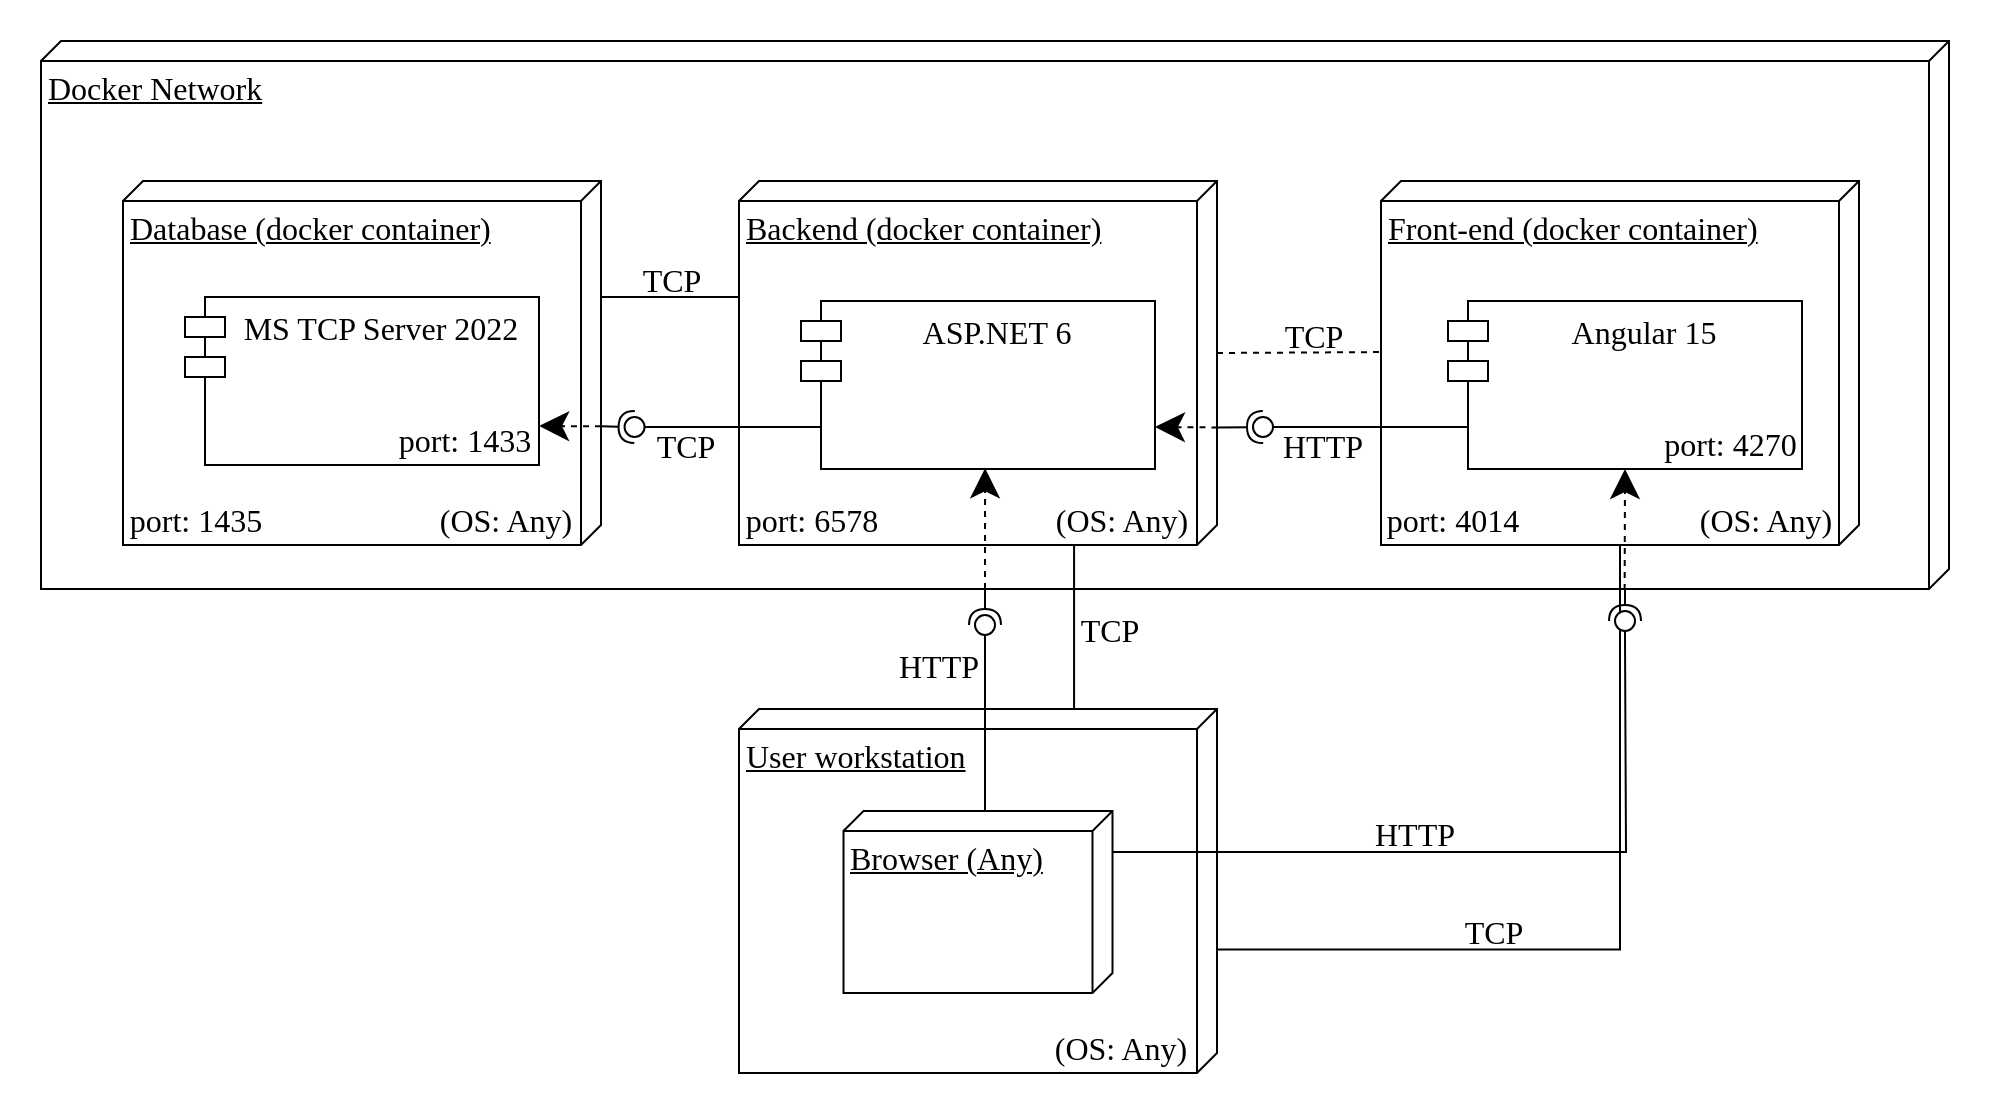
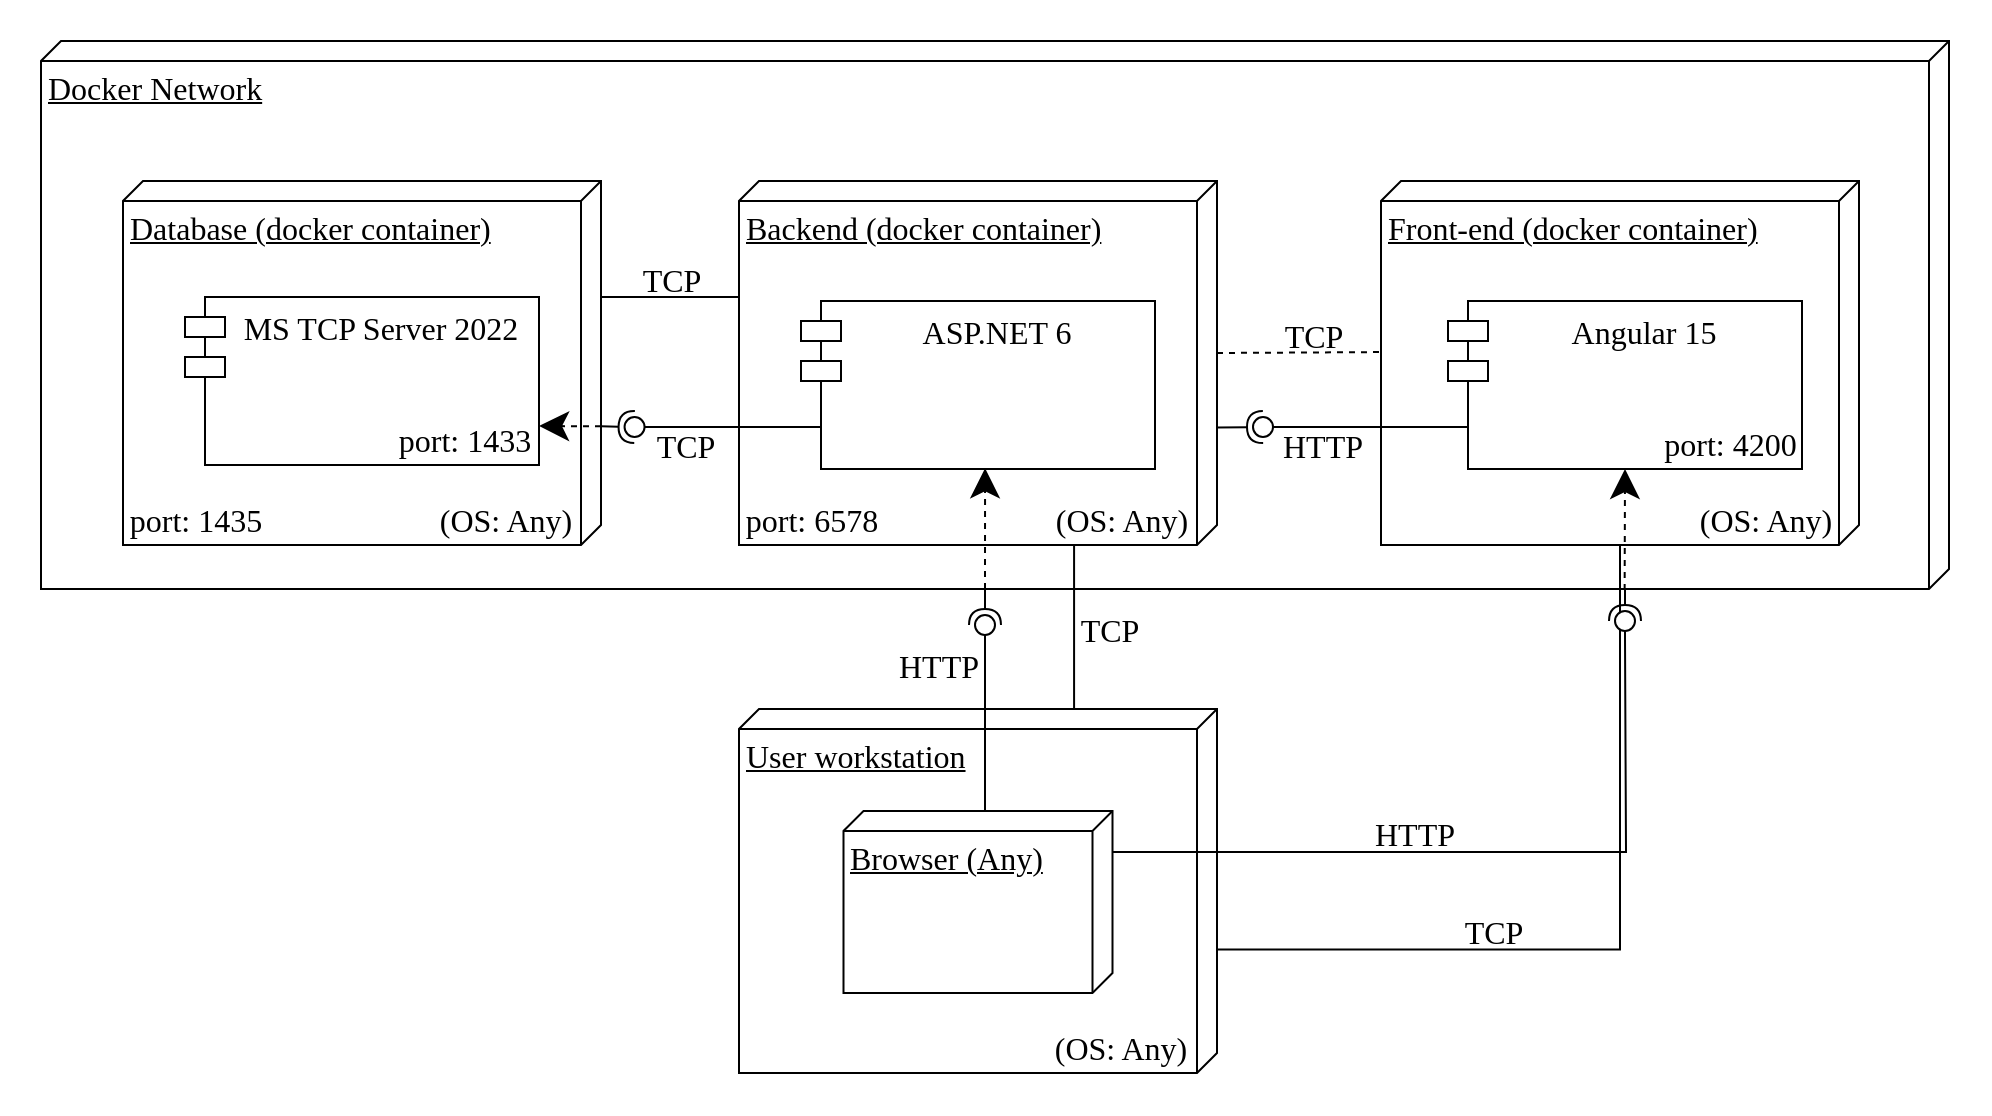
  <mxCell id="0" />
  <mxCell id="1" parent="0" />
  <mxCell id="2" value="&lt;font style=&quot;font-size: 16px;&quot;&gt;Docker Network&lt;/font&gt;" style="verticalAlign=top;align=left;spacingTop=8;spacingLeft=2;spacingRight=12;shape=cube;size=10;direction=south;fontStyle=4;html=1;fontFamily=Times New Roman;fontSize=14;" parent="1" vertex="1"><mxGeometry x="20" y="20" width="954" height="274" as="geometry" /></mxCell>
  <mxCell id="3" value="&lt;font style=&quot;font-size: 16px;&quot;&gt;Database (docker container)&lt;/font&gt;" style="verticalAlign=top;align=left;spacingTop=8;spacingLeft=2;spacingRight=12;shape=cube;size=10;direction=south;fontStyle=4;html=1;fontFamily=Times New Roman;fontSize=14;" parent="1" vertex="1"><mxGeometry x="61" y="90" width="239" height="182" as="geometry" /></mxCell>
  <mxCell id="4" value="MS TCP Server 2022" style="shape=module;align=left;spacingLeft=20;align=center;verticalAlign=top;fontFamily=Times New Roman;fontSize=16;" parent="1" vertex="1"><mxGeometry x="92" y="148" width="177" height="84" as="geometry" /></mxCell>
  <mxCell id="5" value="Backend (docker container)" style="verticalAlign=top;align=left;spacingTop=8;spacingLeft=2;spacingRight=12;shape=cube;size=10;direction=south;fontStyle=4;html=1;fontFamily=Times New Roman;fontSize=16;" parent="1" vertex="1"><mxGeometry x="369" y="90" width="239" height="182" as="geometry" /></mxCell>
  <mxCell id="6" value="ASP.NET 6" style="shape=module;align=left;spacingLeft=20;align=center;verticalAlign=top;fontFamily=Times New Roman;fontSize=16;" parent="1" vertex="1"><mxGeometry x="400" y="150" width="177" height="84" as="geometry" /></mxCell>
  <mxCell id="7" value="Front-end (docker container)" style="verticalAlign=top;align=left;spacingTop=8;spacingLeft=2;spacingRight=12;shape=cube;size=10;direction=south;fontStyle=4;html=1;fontFamily=Times New Roman;fontSize=16;" parent="1" vertex="1"><mxGeometry x="690" y="90" width="239" height="182" as="geometry" /></mxCell>
  <mxCell id="8" value="Angular 15" style="shape=module;align=left;spacingLeft=20;align=center;verticalAlign=top;fontFamily=Times New Roman;fontSize=16;" parent="1" vertex="1"><mxGeometry x="723.5" y="150" width="177" height="84" as="geometry" /></mxCell>
  <mxCell id="9" value="User workstation" style="verticalAlign=top;align=left;spacingTop=8;spacingLeft=2;spacingRight=12;shape=cube;size=10;direction=south;fontStyle=4;html=1;fontFamily=Times New Roman;fontSize=16;" parent="1" vertex="1"><mxGeometry x="369" y="354" width="239" height="182" as="geometry" /></mxCell>
  <mxCell id="10" value="port: 1435" style="text;align=center;fontStyle=0;verticalAlign=middle;spacingLeft=3;spacingRight=3;strokeColor=none;rotatable=0;points=[[0,0.5],[1,0.5]];portConstraint=eastwest;fontFamily=Times New Roman;fontSize=16;" parent="1" vertex="1"><mxGeometry x="60" y="246" width="76" height="26" as="geometry" /></mxCell>
  <mxCell id="11" value="port: 6578" style="text;align=center;fontStyle=0;verticalAlign=middle;spacingLeft=3;spacingRight=3;strokeColor=none;rotatable=0;points=[[0,0.5],[1,0.5]];portConstraint=eastwest;fontFamily=Times New Roman;fontSize=16;" parent="1" vertex="1"><mxGeometry x="369" y="246" width="74" height="26" as="geometry" /></mxCell>
- <mxCell id="12" value="port: 4014" style="text;align=center;fontStyle=0;verticalAlign=middle;spacingLeft=3;spacingRight=3;strokeColor=none;rotatable=0;points=[[0,0.5],[1,0.5]];portConstraint=eastwest;fontFamily=Times New Roman;fontSize=16;" parent="1" vertex="1"><mxGeometry x="690" y="246" width="73" height="26" as="geometry" /></mxCell>
  <mxCell id="13" value="port: 1433" style="text;align=center;fontStyle=0;verticalAlign=middle;spacingLeft=3;spacingRight=3;strokeColor=none;rotatable=0;points=[[0,0.5],[1,0.5]];portConstraint=eastwest;fontFamily=Times New Roman;fontSize=16;" parent="1" vertex="1"><mxGeometry x="196" y="206" width="73" height="26" as="geometry" /></mxCell>
- <mxCell id="14" value="port: 4270" style="text;align=center;fontStyle=0;verticalAlign=middle;spacingLeft=3;spacingRight=3;strokeColor=none;rotatable=0;points=[[0,0.5],[1,0.5]];portConstraint=eastwest;fontFamily=Times New Roman;fontSize=16;" parent="1" vertex="1"><mxGeometry x="830" y="208" width="70.5" height="26" as="geometry" /></mxCell>
+ <mxCell id="14" value="port: 4200" style="text;align=center;fontStyle=0;verticalAlign=middle;spacingLeft=3;spacingRight=3;strokeColor=none;rotatable=0;points=[[0,0.5],[1,0.5]];portConstraint=eastwest;fontFamily=Times New Roman;fontSize=16;" parent="1" vertex="1"><mxGeometry x="830" y="208" width="70.5" height="26" as="geometry" /></mxCell>
  <mxCell id="15" value="" style="endArrow=none;html=1;rounded=0;edgeStyle=orthogonalEdgeStyle;exitX=0.661;exitY=0.001;exitDx=0;exitDy=0;exitPerimeter=0;" parent="1" source="9" target="7" edge="1"><mxGeometry relative="1" as="geometry"><mxPoint x="601" y="425" as="sourcePoint" /><mxPoint x="780" y="390" as="targetPoint" /></mxGeometry></mxCell>
  <mxCell id="16" value="TCP" style="text;html=1;strokeColor=none;fillColor=none;align=center;verticalAlign=middle;whiteSpace=wrap;rounded=0;fontFamily=Times New Roman;fontSize=16;" parent="1" vertex="1"><mxGeometry x="728" y="455" width="38" height="21" as="geometry" /></mxCell>
  <mxCell id="17" value="" style="endArrow=none;html=1;rounded=0;exitX=-0.002;exitY=0.299;exitDx=0;exitDy=0;exitPerimeter=0;entryX=1;entryY=0.299;entryDx=0;entryDy=0;entryPerimeter=0;" parent="1" source="9" target="5" edge="1"><mxGeometry width="50" height="50" relative="1" as="geometry"><mxPoint x="480" y="280" as="sourcePoint" /><mxPoint x="530" y="230" as="targetPoint" /></mxGeometry></mxCell>
  <mxCell id="18" value="" style="endArrow=none;html=1;rounded=0;exitX=0;exitY=0;exitDx=86;exitDy=0;exitPerimeter=0;entryX=0.47;entryY=1;entryDx=0;entryDy=0;entryPerimeter=0;dashed=1;" parent="1" source="5" target="7" edge="1"><mxGeometry width="50" height="50" relative="1" as="geometry"><mxPoint x="580" y="170" as="sourcePoint" /><mxPoint x="690" y="141" as="targetPoint" /></mxGeometry></mxCell>
  <mxCell id="19" value="" style="endArrow=none;html=1;rounded=0;entryX=0.319;entryY=0;entryDx=0;entryDy=0;entryPerimeter=0;exitX=0.319;exitY=1.002;exitDx=0;exitDy=0;exitPerimeter=0;" parent="1" source="5" target="3" edge="1"><mxGeometry width="50" height="50" relative="1" as="geometry"><mxPoint x="360" y="210" as="sourcePoint" /><mxPoint x="660" y="120" as="targetPoint" /></mxGeometry></mxCell>
  <mxCell id="20" value="Browser (Any)" style="verticalAlign=top;align=left;spacingTop=8;spacingLeft=2;spacingRight=12;shape=cube;size=10;direction=south;fontStyle=4;html=1;whiteSpace=wrap;fontFamily=Times New Roman;fontSize=16;" parent="1" vertex="1"><mxGeometry x="421.25" y="405" width="134.5" height="91" as="geometry" /></mxCell>
  <mxCell id="21" value="(OS: Any)" style="text;align=center;fontStyle=0;verticalAlign=middle;spacingLeft=3;spacingRight=3;strokeColor=none;rotatable=0;points=[[0,0.5],[1,0.5]];portConstraint=eastwest;fontFamily=Times New Roman;fontSize=16;" parent="1" vertex="1"><mxGeometry x="526" y="246" width="70" height="26" as="geometry" /></mxCell>
  <mxCell id="22" value="(OS: Any)" style="text;align=center;fontStyle=0;verticalAlign=middle;spacingLeft=3;spacingRight=3;strokeColor=none;rotatable=0;points=[[0,0.5],[1,0.5]];portConstraint=eastwest;fontFamily=Times New Roman;fontSize=16;" parent="1" vertex="1"><mxGeometry x="848" y="246" width="70" height="26" as="geometry" /></mxCell>
  <mxCell id="23" value="(OS: Any)" style="text;align=center;fontStyle=0;verticalAlign=middle;spacingLeft=3;spacingRight=3;strokeColor=none;rotatable=0;points=[[0,0.5],[1,0.5]];portConstraint=eastwest;fontFamily=Times New Roman;fontSize=16;" parent="1" vertex="1"><mxGeometry x="215" y="246" width="76" height="26" as="geometry" /></mxCell>
  <mxCell id="24" value="(OS: Any)" style="text;align=center;fontStyle=0;verticalAlign=middle;spacingLeft=3;spacingRight=3;strokeColor=none;rotatable=0;points=[[0,0.5],[1,0.5]];portConstraint=eastwest;fontFamily=Times New Roman;fontSize=16;" parent="1" vertex="1"><mxGeometry x="525" y="510" width="71" height="26" as="geometry" /></mxCell>
  <mxCell id="25" value="" style="endArrow=classic;dashed=1;endFill=1;endSize=12;html=1;rounded=0;entryX=0.5;entryY=1;entryDx=0;entryDy=0;exitX=1.002;exitY=0.17;exitDx=0;exitDy=0;exitPerimeter=0;" parent="1" source="2" target="8" edge="1"><mxGeometry width="160" relative="1" as="geometry"><mxPoint x="812" y="280" as="sourcePoint" /><mxPoint x="790" y="220" as="targetPoint" /></mxGeometry></mxCell>
  <mxCell id="26" value="" style="rounded=0;orthogonalLoop=1;jettySize=auto;html=1;endArrow=none;endFill=0;sketch=0;sourcePerimeterSpacing=0;targetPerimeterSpacing=0;exitX=0.225;exitY=0;exitDx=0;exitDy=0;exitPerimeter=0;edgeStyle=orthogonalEdgeStyle;" parent="1" source="20" edge="1"><mxGeometry relative="1" as="geometry"><mxPoint x="552" y="388" as="sourcePoint" /><mxPoint x="812" y="318" as="targetPoint" /></mxGeometry></mxCell>
  <mxCell id="27" value="" style="rounded=0;orthogonalLoop=1;jettySize=auto;html=1;endArrow=none;endFill=0;sketch=0;sourcePerimeterSpacing=0;targetPerimeterSpacing=0;" parent="1" target="29" edge="1"><mxGeometry relative="1" as="geometry"><mxPoint x="812" y="319" as="sourcePoint" /></mxGeometry></mxCell>
  <mxCell id="28" value="" style="rounded=0;orthogonalLoop=1;jettySize=auto;html=1;endArrow=halfCircle;endFill=0;entryX=0.5;entryY=0.5;endSize=6;strokeWidth=1;sketch=0;entryDx=0;entryDy=0;" parent="1" target="29" edge="1"><mxGeometry relative="1" as="geometry"><mxPoint x="812" y="294" as="sourcePoint" /></mxGeometry></mxCell>
  <mxCell id="29" value="" style="ellipse;whiteSpace=wrap;html=1;align=center;aspect=fixed;resizable=0;points=[];outlineConnect=0;sketch=0;flipV=1;" parent="1" vertex="1"><mxGeometry x="807" y="305" width="10" height="10" as="geometry" /></mxCell>
  <mxCell id="30" value="HTTP" style="text;html=1;strokeColor=none;fillColor=none;align=center;verticalAlign=middle;whiteSpace=wrap;rounded=0;fontFamily=Times New Roman;fontSize=16;" parent="1" vertex="1"><mxGeometry x="687" y="407" width="41" height="19" as="geometry" /></mxCell>
  <mxCell id="31" value="TCP" style="text;html=1;strokeColor=none;fillColor=none;align=center;verticalAlign=middle;whiteSpace=wrap;rounded=0;fontFamily=Times New Roman;fontSize=16;" parent="1" vertex="1"><mxGeometry x="534" y="303" width="42" height="24" as="geometry" /></mxCell>
  <mxCell id="32" value="" style="rounded=0;orthogonalLoop=1;jettySize=auto;html=1;endArrow=halfCircle;endFill=0;entryX=0.5;entryY=0.5;endSize=6;strokeWidth=1;sketch=0;entryDx=0;entryDy=0;exitX=0;exitY=0;exitDx=274;exitDy=482;exitPerimeter=0;" parent="1" source="2" target="33" edge="1"><mxGeometry relative="1" as="geometry"><mxPoint x="490" y="280" as="sourcePoint" /></mxGeometry></mxCell>
  <mxCell id="33" value="" style="ellipse;whiteSpace=wrap;html=1;align=center;aspect=fixed;resizable=0;points=[];outlineConnect=0;sketch=0;flipV=1;" parent="1" vertex="1"><mxGeometry x="487" y="307" width="10" height="10" as="geometry" /></mxCell>
  <mxCell id="34" value="" style="endArrow=none;html=1;rounded=0;exitX=0;exitY=0.474;exitDx=0;exitDy=0;exitPerimeter=0;" parent="1" source="20" target="33" edge="1"><mxGeometry width="50" height="50" relative="1" as="geometry"><mxPoint x="490" y="367" as="sourcePoint" /><mxPoint x="489.9" y="311" as="targetPoint" /></mxGeometry></mxCell>
  <mxCell id="35" value="" style="endArrow=classic;dashed=1;endFill=1;endSize=12;html=1;rounded=0;exitX=0;exitY=0;exitDx=274;exitDy=482;exitPerimeter=0;entryX=0.52;entryY=0.996;entryDx=0;entryDy=0;entryPerimeter=0;" parent="1" source="2" target="6" edge="1"><mxGeometry width="160" relative="1" as="geometry"><mxPoint x="489.66" y="272" as="sourcePoint" /><mxPoint x="490" y="223" as="targetPoint" /></mxGeometry></mxCell>
  <mxCell id="36" value="HTTP" style="text;html=1;strokeColor=none;fillColor=none;align=center;verticalAlign=middle;whiteSpace=wrap;rounded=0;fontFamily=Times New Roman;fontSize=16;" parent="1" vertex="1"><mxGeometry x="449" y="323" width="41" height="20" as="geometry" /></mxCell>
  <mxCell id="37" value="TCP" style="text;html=1;strokeColor=none;fillColor=none;align=center;verticalAlign=middle;whiteSpace=wrap;rounded=0;fontFamily=Times New Roman;fontSize=16;" parent="1" vertex="1"><mxGeometry x="636" y="157" width="42" height="21" as="geometry" /></mxCell>
  <mxCell id="38" value="" style="rounded=0;orthogonalLoop=1;jettySize=auto;html=1;endArrow=halfCircle;endFill=0;entryX=0.5;entryY=0.5;endSize=6;strokeWidth=1;sketch=0;entryDx=0;entryDy=0;exitX=0.677;exitY=0;exitDx=0;exitDy=0;exitPerimeter=0;" parent="1" source="5" target="39" edge="1"><mxGeometry relative="1" as="geometry"><mxPoint x="631" y="177" as="sourcePoint" /></mxGeometry></mxCell>
  <mxCell id="39" value="" style="ellipse;whiteSpace=wrap;html=1;align=center;aspect=fixed;resizable=0;points=[];outlineConnect=0;sketch=0;flipV=1;" parent="1" vertex="1"><mxGeometry x="626" y="208" width="10" height="10" as="geometry" /></mxCell>
  <mxCell id="40" value="" style="endArrow=none;html=1;rounded=0;entryX=0;entryY=0.75;entryDx=10;entryDy=0;entryPerimeter=0;" parent="1" source="39" target="8" edge="1"><mxGeometry width="50" height="50" relative="1" as="geometry"><mxPoint x="640" y="194" as="sourcePoint" /><mxPoint x="730" y="194" as="targetPoint" /></mxGeometry></mxCell>
- <mxCell id="41" value="" style="endArrow=classic;dashed=1;endFill=1;endSize=12;html=1;rounded=0;exitX=0.677;exitY=-0.001;exitDx=0;exitDy=0;exitPerimeter=0;entryX=1;entryY=0.75;entryDx=0;entryDy=0;" parent="1" source="5" target="6" edge="1"><mxGeometry width="160" relative="1" as="geometry"><mxPoint x="573" y="215" as="sourcePoint" /><mxPoint x="572" y="155" as="targetPoint" /></mxGeometry></mxCell>
  <mxCell id="42" value="HTTP" style="text;html=1;strokeColor=none;fillColor=none;align=center;verticalAlign=middle;whiteSpace=wrap;rounded=0;fontFamily=Times New Roman;fontSize=16;" parent="1" vertex="1"><mxGeometry x="641" y="214" width="41" height="18" as="geometry" /></mxCell>
  <mxCell id="43" value="" style="rounded=0;orthogonalLoop=1;jettySize=auto;html=1;endArrow=halfCircle;endFill=0;entryX=0.5;entryY=0.5;endSize=6;strokeWidth=1;sketch=0;entryDx=0;entryDy=0;exitX=0.674;exitY=0;exitDx=0;exitDy=0;exitPerimeter=0;" parent="1" source="3" target="44" edge="1"><mxGeometry relative="1" as="geometry"><mxPoint x="300" y="212" as="sourcePoint" /></mxGeometry></mxCell>
  <mxCell id="44" value="" style="ellipse;whiteSpace=wrap;html=1;align=center;aspect=fixed;resizable=0;points=[];outlineConnect=0;sketch=0;flipV=1;" parent="1" vertex="1"><mxGeometry x="311.78" y="208" width="10" height="10" as="geometry" /></mxCell>
  <mxCell id="45" value="" style="endArrow=none;html=1;rounded=0;exitX=0;exitY=0.75;exitDx=10;exitDy=0;exitPerimeter=0;" parent="1" source="6" target="44" edge="1"><mxGeometry width="50" height="50" relative="1" as="geometry"><mxPoint x="413" y="203.5" as="sourcePoint" /><mxPoint x="333" y="204.5" as="targetPoint" /></mxGeometry></mxCell>
  <mxCell id="46" value="" style="endArrow=classic;dashed=1;endFill=1;endSize=12;html=1;rounded=0;entryX=1.001;entryY=0.25;entryDx=0;entryDy=0;entryPerimeter=0;exitX=0.674;exitY=0;exitDx=0;exitDy=0;exitPerimeter=0;" parent="1" source="3" target="13" edge="1"><mxGeometry width="160" relative="1" as="geometry"><mxPoint x="300" y="213" as="sourcePoint" /><mxPoint x="245" y="203.81" as="targetPoint" /></mxGeometry></mxCell>
  <mxCell id="47" value="TCP" style="text;html=1;strokeColor=none;fillColor=none;align=center;verticalAlign=middle;whiteSpace=wrap;rounded=0;fontFamily=Times New Roman;fontSize=16;" parent="1" vertex="1"><mxGeometry x="315" y="130" width="42" height="19" as="geometry" /></mxCell>
  <mxCell id="48" value="TCP" style="text;html=1;strokeColor=none;fillColor=none;align=center;verticalAlign=middle;whiteSpace=wrap;rounded=0;fontFamily=Times New Roman;fontSize=16;" vertex="1" parent="1"><mxGeometry x="321.78" y="213" width="42" height="19" as="geometry" /></mxCell>
